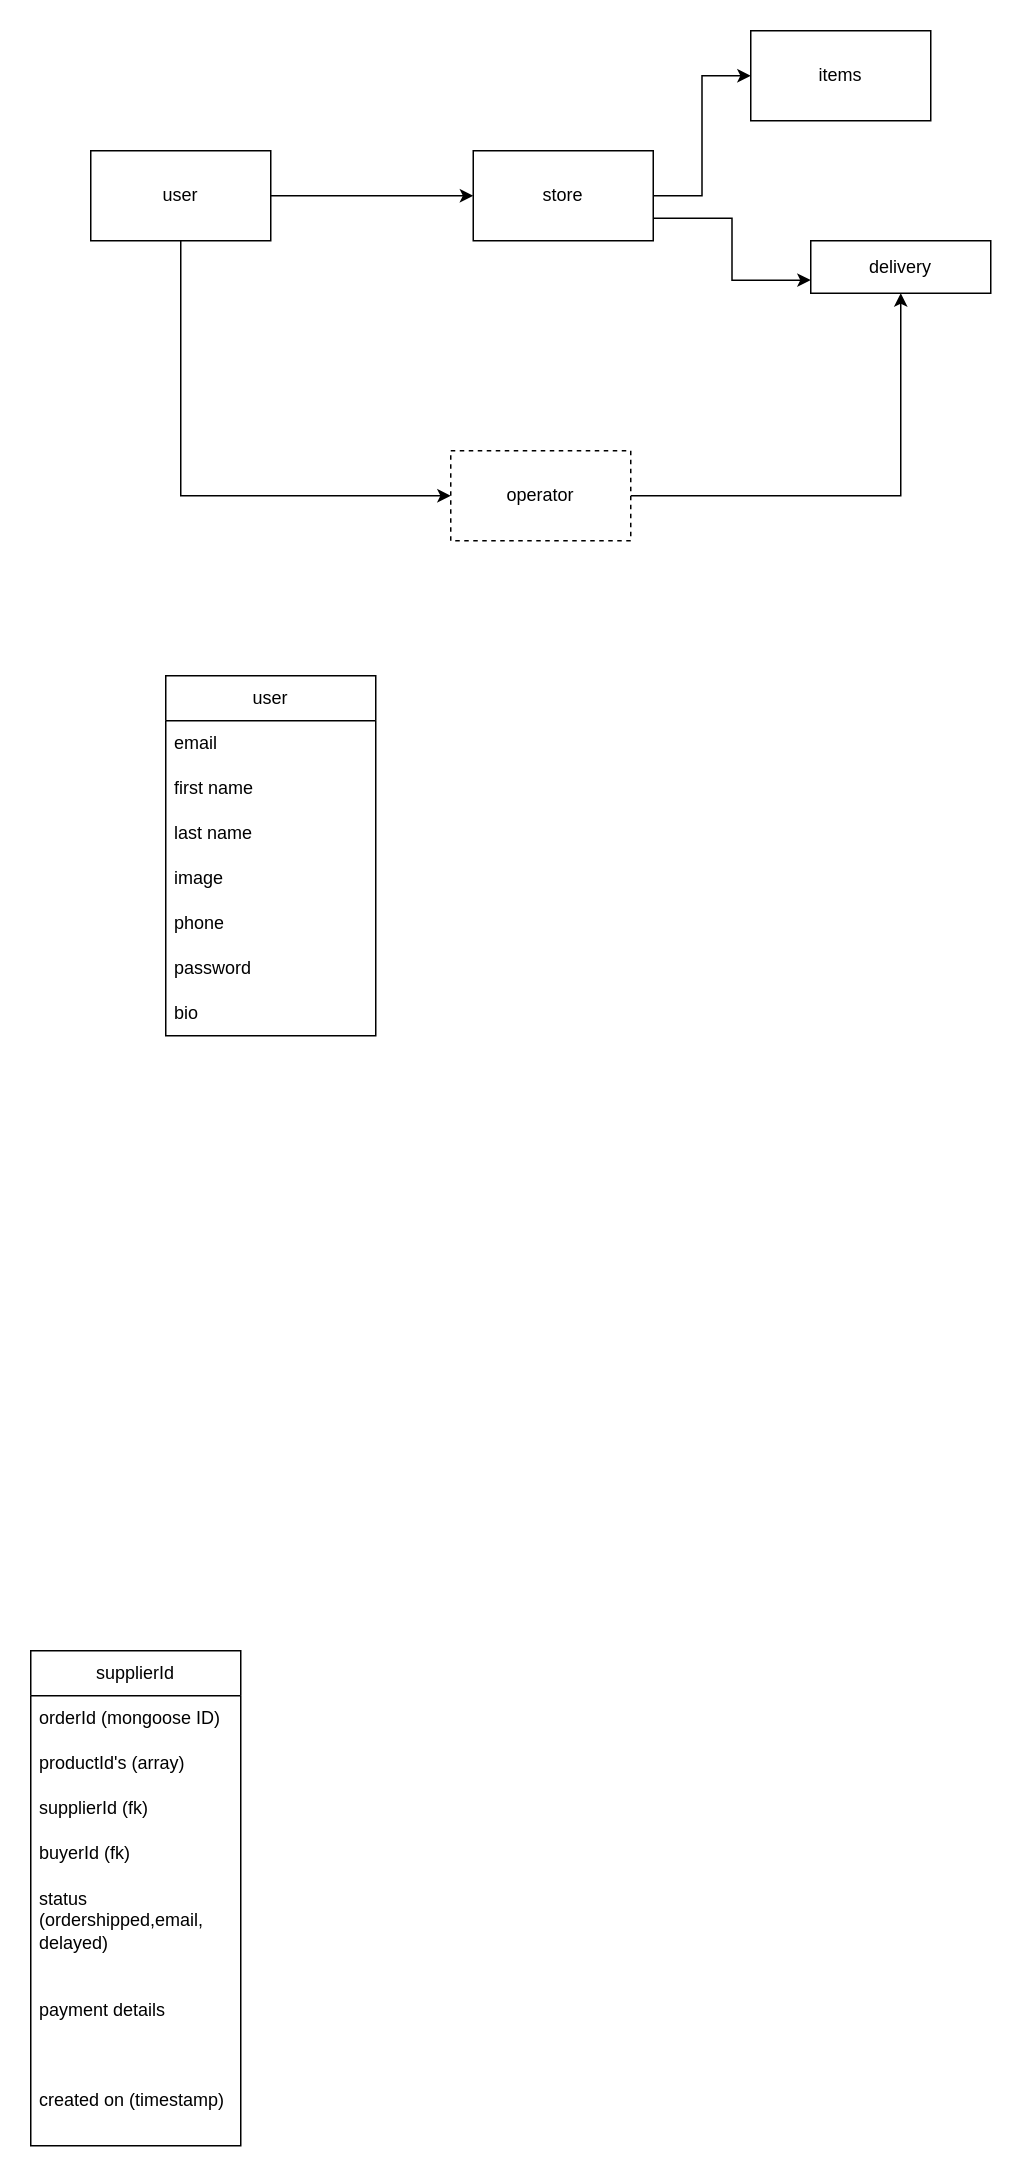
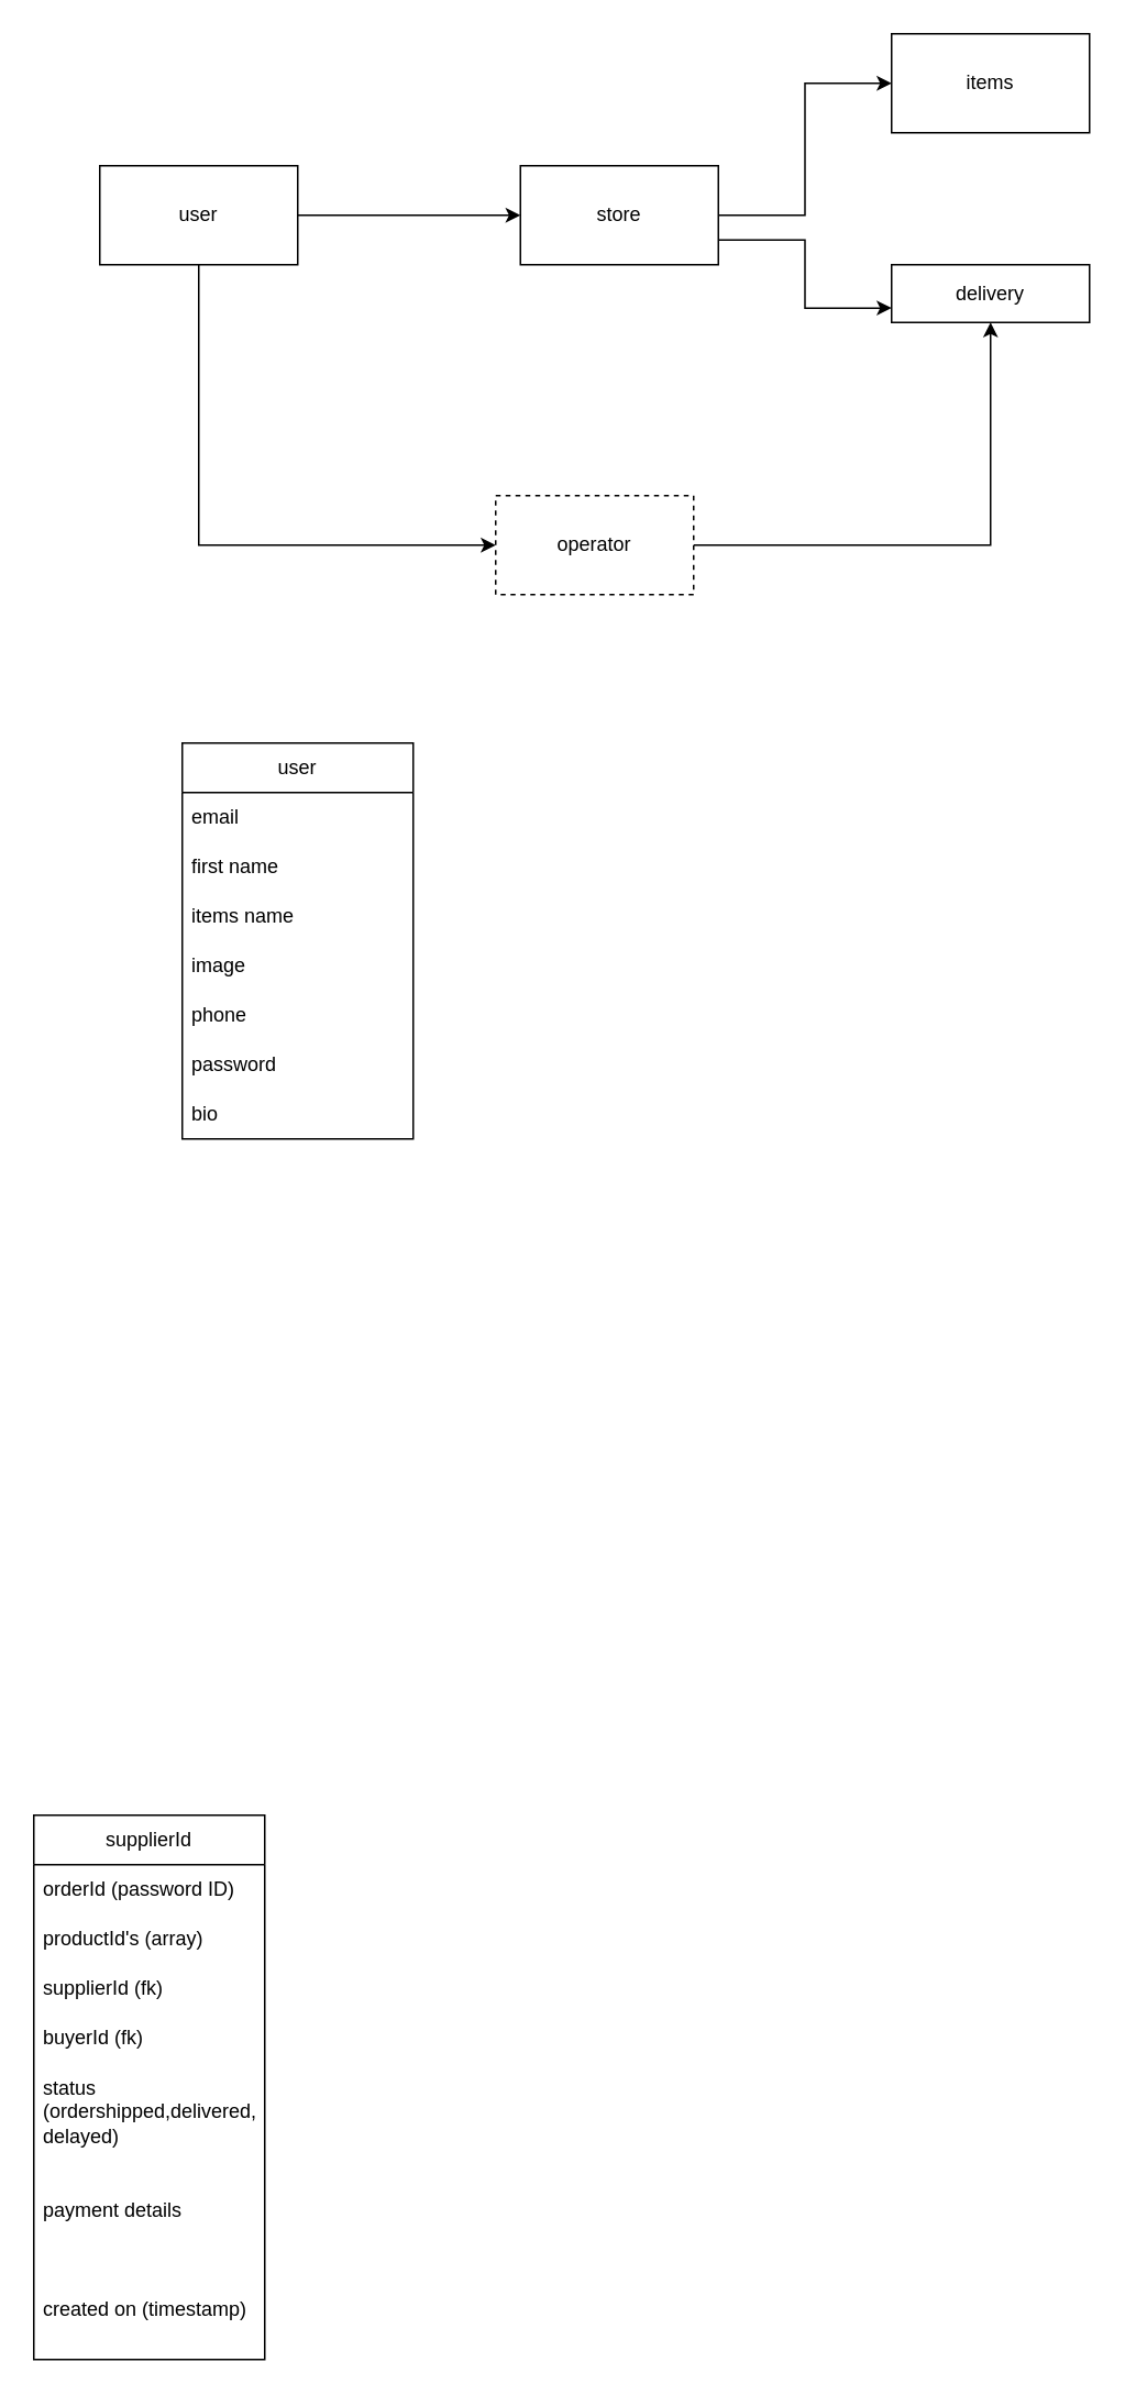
  <mxCell id="0" />
  <mxCell id="1" parent="0" />
  <mxCell id="2" style="edgeStyle=orthogonalEdgeStyle;rounded=0;orthogonalLoop=1;jettySize=auto;html=1;exitX=1;exitY=0.5;exitDx=0;exitDy=0;" parent="1" source="4" target="7" edge="1"><mxGeometry relative="1" as="geometry" /></mxCell>
  <mxCell id="3" style="edgeStyle=orthogonalEdgeStyle;rounded=0;orthogonalLoop=1;jettySize=auto;html=1;exitX=0.5;exitY=1;exitDx=0;exitDy=0;entryX=0;entryY=0.5;entryDx=0;entryDy=0;" parent="1" source="4" target="11" edge="1"><mxGeometry relative="1" as="geometry" /></mxCell>
  <mxCell id="4" value="user" style="rounded=0;whiteSpace=wrap;html=1;" parent="1" vertex="1"><mxGeometry x="60" y="100" width="120" height="60" as="geometry" /></mxCell>
  <mxCell id="5" style="edgeStyle=orthogonalEdgeStyle;rounded=0;orthogonalLoop=1;jettySize=auto;html=1;exitX=1;exitY=0.5;exitDx=0;exitDy=0;entryX=0;entryY=0.5;entryDx=0;entryDy=0;" parent="1" source="7" target="8" edge="1"><mxGeometry relative="1" as="geometry" /></mxCell>
  <mxCell id="6" style="edgeStyle=orthogonalEdgeStyle;rounded=0;orthogonalLoop=1;jettySize=auto;html=1;exitX=1;exitY=0.75;exitDx=0;exitDy=0;entryX=0;entryY=0.75;entryDx=0;entryDy=0;" parent="1" source="7" target="9" edge="1"><mxGeometry relative="1" as="geometry" /></mxCell>
  <mxCell id="7" value="store" style="rounded=0;whiteSpace=wrap;html=1;" parent="1" vertex="1"><mxGeometry x="315" y="100" width="120" height="60" as="geometry" /></mxCell>
- <mxCell id="8" value="items" style="rounded=0;whiteSpace=wrap;html=1;" parent="1" vertex="1"><mxGeometry x="500" y="20" width="120" height="60" as="geometry" /></mxCell>
+ <mxCell id="8" value="items" style="rounded=0;whiteSpace=wrap;html=1;" parent="1" vertex="1"><mxGeometry x="540" y="20" width="120" height="60" as="geometry" /></mxCell>
  <mxCell id="9" value="delivery" style="rounded=0;whiteSpace=wrap;html=1;" parent="1" vertex="1"><mxGeometry x="540" y="160" width="120" height="35" as="geometry" /></mxCell>
  <mxCell id="10" style="edgeStyle=orthogonalEdgeStyle;rounded=0;orthogonalLoop=1;jettySize=auto;html=1;exitX=1;exitY=0.5;exitDx=0;exitDy=0;entryX=0.5;entryY=1;entryDx=0;entryDy=0;" parent="1" source="11" target="9" edge="1"><mxGeometry relative="1" as="geometry" /></mxCell>
  <mxCell id="11" value="operator" style="rounded=0;whiteSpace=wrap;html=1;dashed=1;" parent="1" vertex="1"><mxGeometry x="300" y="300" width="120" height="60" as="geometry" /></mxCell>
  <mxCell id="12" value="user" style="swimlane;fontStyle=0;childLayout=stackLayout;horizontal=1;startSize=30;horizontalStack=0;resizeParent=1;resizeParentMax=0;resizeLast=0;collapsible=1;marginBottom=0;whiteSpace=wrap;html=1;" parent="1" vertex="1"><mxGeometry x="110" y="450" width="140" height="240" as="geometry"><mxRectangle x="170" y="510" width="60" height="30" as="alternateBounds" /></mxGeometry></mxCell>
  <mxCell id="13" value="email" style="text;strokeColor=none;fillColor=none;align=left;verticalAlign=middle;spacingLeft=4;spacingRight=4;overflow=hidden;points=[[0,0.5],[1,0.5]];portConstraint=eastwest;rotatable=0;whiteSpace=wrap;html=1;" parent="12" vertex="1"><mxGeometry y="30" width="140" height="30" as="geometry" /></mxCell>
  <mxCell id="14" value="first name" style="text;strokeColor=none;fillColor=none;align=left;verticalAlign=middle;spacingLeft=4;spacingRight=4;overflow=hidden;points=[[0,0.5],[1,0.5]];portConstraint=eastwest;rotatable=0;whiteSpace=wrap;html=1;" parent="12" vertex="1"><mxGeometry y="60" width="140" height="30" as="geometry" /></mxCell>
- <mxCell id="15" value="last name" style="text;strokeColor=none;fillColor=none;align=left;verticalAlign=middle;spacingLeft=4;spacingRight=4;overflow=hidden;points=[[0,0.5],[1,0.5]];portConstraint=eastwest;rotatable=0;whiteSpace=wrap;html=1;" parent="12" vertex="1"><mxGeometry y="90" width="140" height="30" as="geometry" /></mxCell>
+ <mxCell id="15" value="items name" style="text;strokeColor=none;fillColor=none;align=left;verticalAlign=middle;spacingLeft=4;spacingRight=4;overflow=hidden;points=[[0,0.5],[1,0.5]];portConstraint=eastwest;rotatable=0;whiteSpace=wrap;html=1;" parent="12" vertex="1"><mxGeometry y="90" width="140" height="30" as="geometry" /></mxCell>
  <mxCell id="16" value="image" style="text;strokeColor=none;fillColor=none;align=left;verticalAlign=middle;spacingLeft=4;spacingRight=4;overflow=hidden;points=[[0,0.5],[1,0.5]];portConstraint=eastwest;rotatable=0;whiteSpace=wrap;html=1;" parent="12" vertex="1"><mxGeometry y="120" width="140" height="30" as="geometry" /></mxCell>
  <mxCell id="17" value="phone" style="text;strokeColor=none;fillColor=none;align=left;verticalAlign=middle;spacingLeft=4;spacingRight=4;overflow=hidden;points=[[0,0.5],[1,0.5]];portConstraint=eastwest;rotatable=0;whiteSpace=wrap;html=1;" parent="12" vertex="1"><mxGeometry y="150" width="140" height="30" as="geometry" /></mxCell>
  <mxCell id="18" value="password" style="text;strokeColor=none;fillColor=none;align=left;verticalAlign=middle;spacingLeft=4;spacingRight=4;overflow=hidden;points=[[0,0.5],[1,0.5]];portConstraint=eastwest;rotatable=0;whiteSpace=wrap;html=1;" parent="12" vertex="1"><mxGeometry y="180" width="140" height="30" as="geometry" /></mxCell>
  <mxCell id="19" value="bio" style="text;strokeColor=none;fillColor=none;align=left;verticalAlign=middle;spacingLeft=4;spacingRight=4;overflow=hidden;points=[[0,0.5],[1,0.5]];portConstraint=eastwest;rotatable=0;whiteSpace=wrap;html=1;" parent="12" vertex="1"><mxGeometry y="210" width="140" height="30" as="geometry" /></mxCell>
  <mxCell id="20" value="supplierId" style="swimlane;fontStyle=0;childLayout=stackLayout;horizontal=1;startSize=30;horizontalStack=0;resizeParent=1;resizeParentMax=0;resizeLast=0;collapsible=1;marginBottom=0;whiteSpace=wrap;html=1;" vertex="1" parent="1"><mxGeometry x="20" y="1100" width="140" height="330" as="geometry" /></mxCell>
- <mxCell id="21" value="orderId (mongoose ID)" style="text;strokeColor=none;fillColor=none;align=left;verticalAlign=middle;spacingLeft=4;spacingRight=4;overflow=hidden;points=[[0,0.5],[1,0.5]];portConstraint=eastwest;rotatable=0;whiteSpace=wrap;html=1;" vertex="1" parent="20"><mxGeometry y="30" width="140" height="30" as="geometry" /></mxCell>
+ <mxCell id="21" value="orderId (password ID)" style="text;strokeColor=none;fillColor=none;align=left;verticalAlign=middle;spacingLeft=4;spacingRight=4;overflow=hidden;points=[[0,0.5],[1,0.5]];portConstraint=eastwest;rotatable=0;whiteSpace=wrap;html=1;" vertex="1" parent="20"><mxGeometry y="30" width="140" height="30" as="geometry" /></mxCell>
  <mxCell id="22" value="productId's (array)" style="text;strokeColor=none;fillColor=none;align=left;verticalAlign=middle;spacingLeft=4;spacingRight=4;overflow=hidden;points=[[0,0.5],[1,0.5]];portConstraint=eastwest;rotatable=0;whiteSpace=wrap;html=1;" vertex="1" parent="20"><mxGeometry y="60" width="140" height="30" as="geometry" /></mxCell>
  <mxCell id="23" value="supplierId (fk)" style="text;strokeColor=none;fillColor=none;align=left;verticalAlign=middle;spacingLeft=4;spacingRight=4;overflow=hidden;points=[[0,0.5],[1,0.5]];portConstraint=eastwest;rotatable=0;whiteSpace=wrap;html=1;" vertex="1" parent="20"><mxGeometry y="90" width="140" height="30" as="geometry" /></mxCell>
  <mxCell id="24" value="buyerId (fk)" style="text;strokeColor=none;fillColor=none;align=left;verticalAlign=middle;spacingLeft=4;spacingRight=4;overflow=hidden;points=[[0,0.5],[1,0.5]];portConstraint=eastwest;rotatable=0;whiteSpace=wrap;html=1;" vertex="1" parent="20"><mxGeometry y="120" width="140" height="30" as="geometry" /></mxCell>
- <mxCell id="25" value="status (ordershipped,email, delayed)" style="text;strokeColor=none;fillColor=none;align=left;verticalAlign=middle;spacingLeft=4;spacingRight=4;overflow=hidden;points=[[0,0.5],[1,0.5]];portConstraint=eastwest;rotatable=0;whiteSpace=wrap;html=1;" vertex="1" parent="20"><mxGeometry y="150" width="140" height="60" as="geometry" /></mxCell>
+ <mxCell id="25" value="status (ordershipped,delivered, delayed)" style="text;strokeColor=none;fillColor=none;align=left;verticalAlign=middle;spacingLeft=4;spacingRight=4;overflow=hidden;points=[[0,0.5],[1,0.5]];portConstraint=eastwest;rotatable=0;whiteSpace=wrap;html=1;" vertex="1" parent="20"><mxGeometry y="150" width="140" height="60" as="geometry" /></mxCell>
  <mxCell id="26" value="payment details" style="text;strokeColor=none;fillColor=none;align=left;verticalAlign=middle;spacingLeft=4;spacingRight=4;overflow=hidden;points=[[0,0.5],[1,0.5]];portConstraint=eastwest;rotatable=0;whiteSpace=wrap;html=1;" vertex="1" parent="20"><mxGeometry y="210" width="140" height="60" as="geometry" /></mxCell>
  <mxCell id="27" value="created on (timestamp)" style="text;strokeColor=none;fillColor=none;align=left;verticalAlign=middle;spacingLeft=4;spacingRight=4;overflow=hidden;points=[[0,0.5],[1,0.5]];portConstraint=eastwest;rotatable=0;whiteSpace=wrap;html=1;" vertex="1" parent="20"><mxGeometry y="270" width="140" height="60" as="geometry" /></mxCell>
